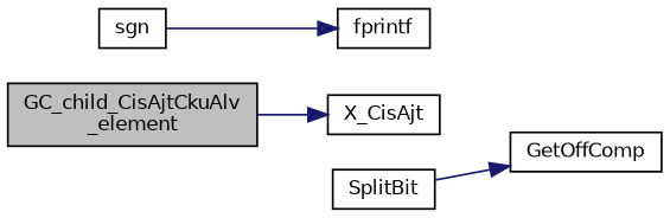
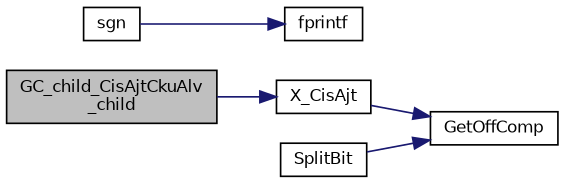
  digraph {
    rankdir=LR
    node [color=black fillcolor=white fontname=Helvetica fontsize=10 shape=record style=filled]
    edge [color=midnightblue fontname=Helvetica fontsize=10 labelfontname=Helvetica labelfontsize=10 style=solid]
-   n1 [fillcolor=grey75 fontcolor=black height=0.2 label="GC_child_CisAjtCkuAlv\l_element" width=0.4]
+   n1 [fillcolor=grey75 fontcolor=black height=0.2 label="GC_child_CisAjtCkuAlv\l_child" width=0.4]
    n2 [height=0.2 label=X_CisAjt width=0.4]
    n3 [height=0.2 label=GetOffComp width=0.4]
    n4 [height=0.2 label=sgn width=0.4]
    n5 [height=0.2 label=fprintf width=0.4]
    n6 [height=0.2 label=SplitBit width=0.4]
    n1 -> n2
+   n2 -> n3
    n4 -> n5
    n6 -> n3
  }
